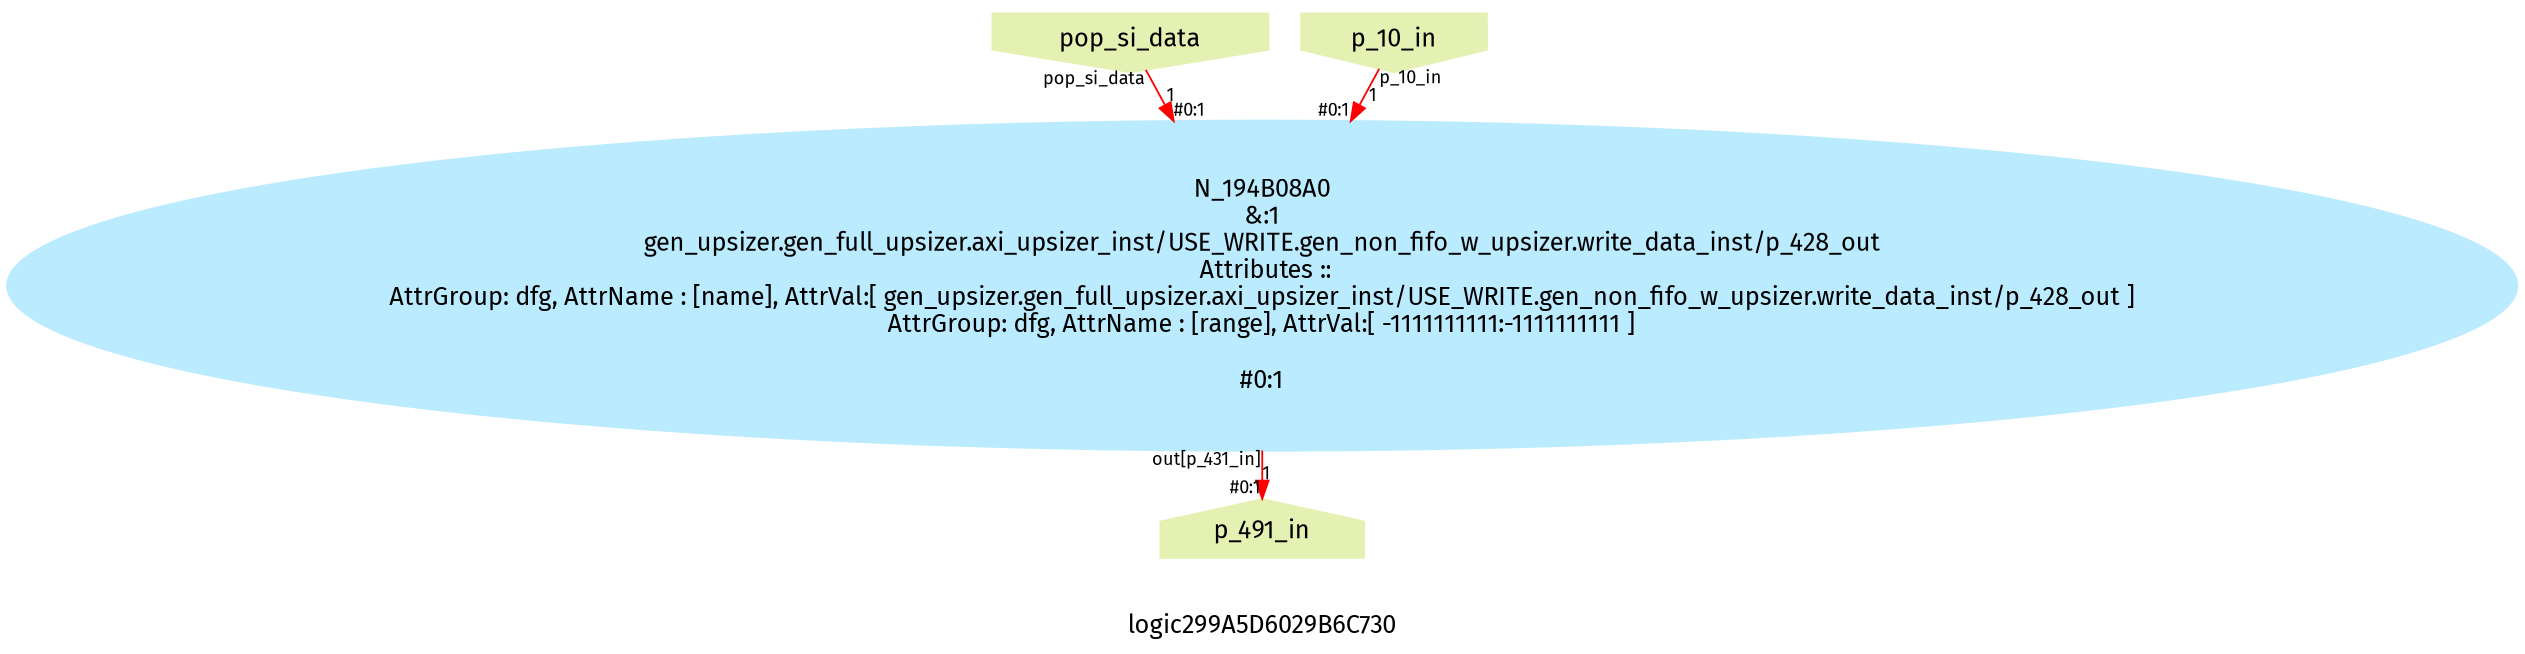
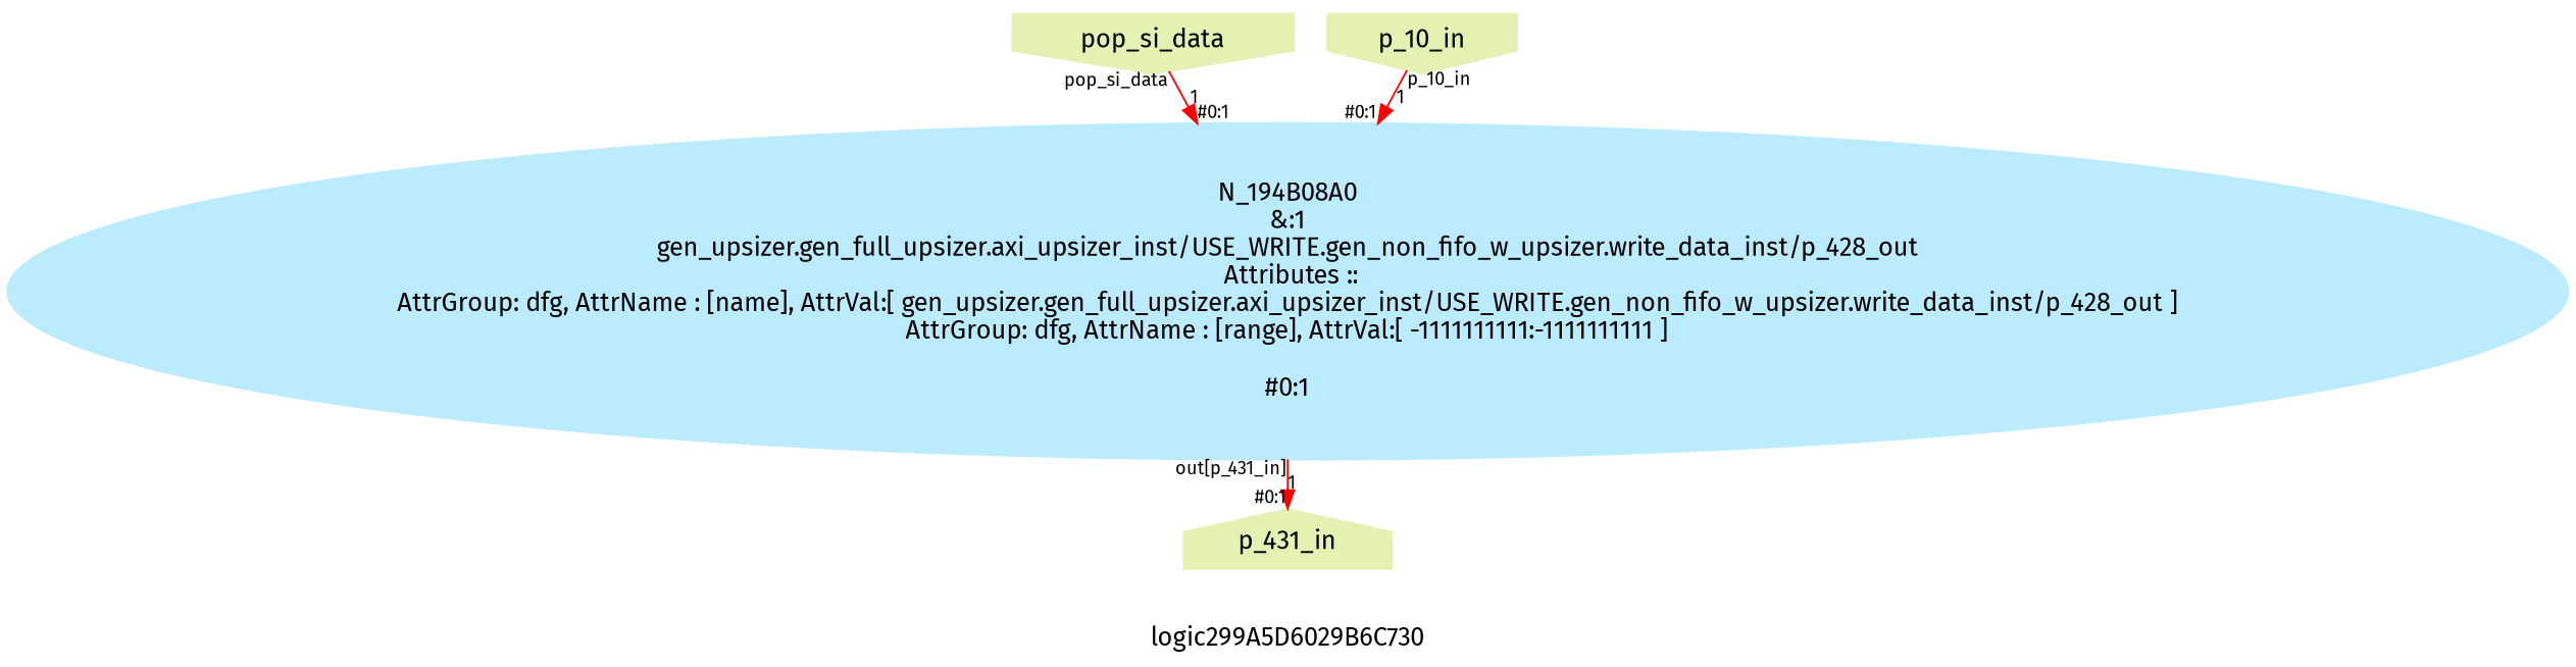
  digraph {
    fontname="Fira Sans"
    label=logic299A5D6029B6C730
    ranksep=0.1
    splines=true
    node [color="#e4f1b2" fontname="Fira Sans" shape=invhouse style=filled]
    edge [color="#ff0000" fontname="Fira Sans" fontsize=10 headlabel="#0:1"]
    n1 [label=pop_si_data]
    n2 [label=p_10_in]
-   n3 [label=p_491_in shape=house]
+   n3 [label=p_431_in shape=house]
    n4 [color="#bbebff" label="N_194B08A0\n&:1\ngen_upsizer.gen_full_upsizer.axi_upsizer_inst/USE_WRITE.gen_non_fifo_w_upsizer.write_data_inst/p_428_out\n Attributes ::\nAttrGroup: dfg, AttrName : [name], AttrVal:[ gen_upsizer.gen_full_upsizer.axi_upsizer_inst/USE_WRITE.gen_non_fifo_w_upsizer.write_data_inst/p_428_out ]\nAttrGroup: dfg, AttrName : [range], AttrVal:[ -1111111111:-1111111111 ]\n\n#0:1\n" shape=""]
    subgraph sub_1 {
      rank=source
      n1
      n2
    }
    subgraph sub_2 {
      rank=sink
      n3
    }
    n1 -> n4 [label=1 taillabel=pop_si_data]
    n2 -> n4 [label=1 taillabel=p_10_in]
    n4 -> n3 [label=1 taillabel="out[p_431_in]"]
  }
